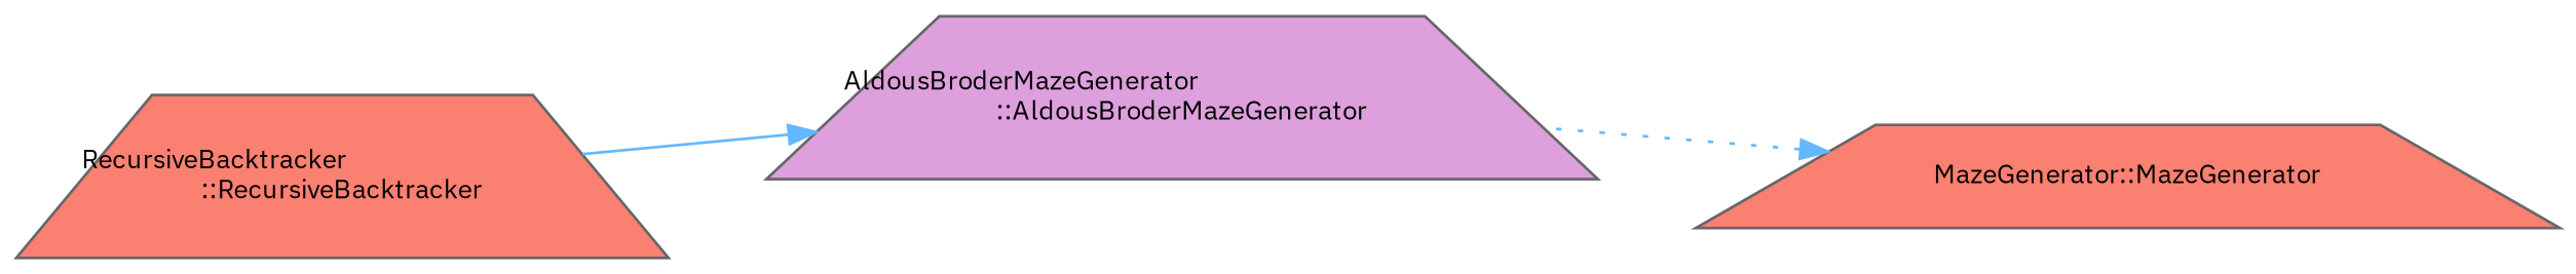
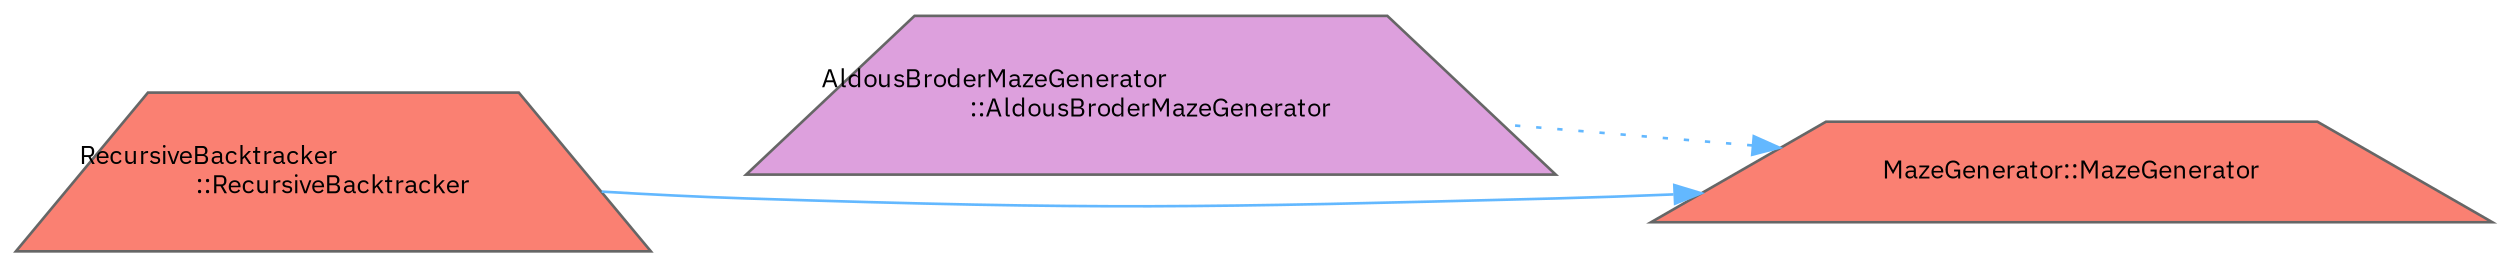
  digraph {
    fontname="IBM Plex Sans"
    rankdir=RL
    node [color=grey40 fillcolor=salmon fontname="IBM Plex Sans" fontsize=10 shape=trapezium style=filled]
    edge [color=steelblue1 dir=back fontname="IBM Plex Sans" fontsize=10 labelfontname=Helvetica labelfontsize=10]
    n1 [color=gray40 fontcolor=black height=0.2 label="MazeGenerator::MazeGenerator" width=0.4]
    n2 [fillcolor=plum height=0.2 label="AldousBroderMazeGenerator\l::AldousBroderMazeGenerator" width=0.4]
    n3 [height=0.2 label="RecursiveBacktracker\l::RecursiveBacktracker" width=0.4]
    n1 -> n2 [style=dotted]
-   n2 -> n3 [style=solid]
+   n1 -> n3 [style=solid]
  }
